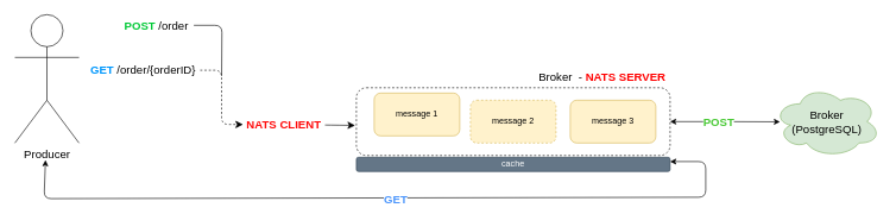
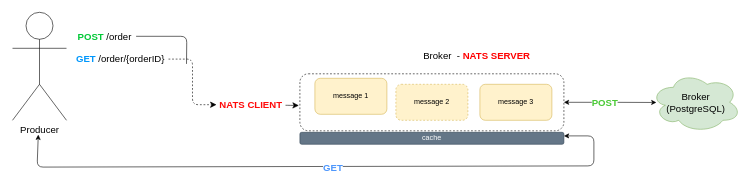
  <mxCell id="0" />
  <mxCell id="1" parent="0" />
  <mxCell id="2" style="edgeStyle=orthogonalEdgeStyle;rounded=1;orthogonalLoop=1;jettySize=auto;html=1;exitX=1;exitY=0.5;exitDx=0;exitDy=0;entryX=0;entryY=0.5;entryDx=0;entryDy=0;fontSize=12;startSize=8;endSize=8;dashed=1;" parent="1" source="3" target="16" edge="1"><mxGeometry relative="1" as="geometry" /></mxCell>
  <mxCell id="3" value="&lt;font style=&quot;font-size: 16px;&quot;&gt;&lt;font color=&quot;#0097fc&quot; style=&quot;font-weight: bold; font-size: 16px;&quot;&gt;GET&lt;/font&gt;&lt;font style=&quot;font-weight: bold; font-size: 16px;&quot; color=&quot;#02c937&quot;&gt;&amp;nbsp;&lt;/font&gt;/order/{orderID}&lt;/font&gt;" style="text;html=1;strokeColor=none;fillColor=none;align=center;verticalAlign=middle;whiteSpace=wrap;rounded=0;" parent="1" vertex="1"><mxGeometry x="120" y="83" width="160" height="30" as="geometry" /></mxCell>
  <mxCell id="4" value="message 1" style="rounded=1;whiteSpace=wrap;html=1;fillColor=#fff2cc;strokeColor=#d6b656;" parent="1" vertex="1"><mxGeometry x="524" y="130" width="120" height="60" as="geometry" /></mxCell>
  <mxCell id="5" value="message 2" style="rounded=1;whiteSpace=wrap;html=1;fillColor=#fff2cc;strokeColor=#d6b656;dashed=1;" parent="1" vertex="1"><mxGeometry x="659" y="140" width="120" height="60" as="geometry" /></mxCell>
  <mxCell id="6" value="message 3" style="rounded=1;whiteSpace=wrap;html=1;fillColor=#fff2cc;strokeColor=#d6b656;" parent="1" vertex="1"><mxGeometry x="799" y="140" width="120" height="60" as="geometry" /></mxCell>
- <mxCell id="7" value="&lt;font style=&quot;font-size: 16px;&quot;&gt;Broker&amp;nbsp; - &lt;b&gt;&lt;font color=&quot;#ff0000&quot;&gt;NATS SERVER&lt;/font&gt;&lt;/b&gt;&lt;/font&gt;" style="text;strokeColor=none;fillColor=none;align=center;verticalAlign=middle;spacingLeft=4;spacingRight=4;overflow=hidden;points=[[0,0.5],[1,0.5]];portConstraint=eastwest;rotatable=0;whiteSpace=wrap;html=1;" parent="1" vertex="1"><mxGeometry x="749" y="92.5" width="190" height="30" as="geometry" /></mxCell>
+ <mxCell id="7" value="&lt;font style=&quot;font-size: 16px;&quot;&gt;Broker&amp;nbsp; - &lt;b&gt;&lt;font color=&quot;#ff0000&quot;&gt;NATS SERVER&lt;/font&gt;&lt;/b&gt;&lt;/font&gt;" style="text;strokeColor=none;fillColor=none;align=center;verticalAlign=middle;spacingLeft=4;spacingRight=4;overflow=hidden;points=[[0,0.5],[1,0.5]];portConstraint=eastwest;rotatable=0;whiteSpace=wrap;html=1;" parent="1" vertex="1"><mxGeometry x="699" y="77.5" width="190" height="30" as="geometry" /></mxCell>
  <mxCell id="8" style="edgeStyle=orthogonalEdgeStyle;rounded=0;orthogonalLoop=1;jettySize=auto;html=1;jumpSize=4;startSize=6;startArrow=classic;startFill=1;entryX=0.061;entryY=0.503;entryDx=0;entryDy=0;entryPerimeter=0;" parent="1" source="10" target="11" edge="1"><mxGeometry relative="1" as="geometry" /></mxCell>
  <mxCell id="9" value="POST" style="edgeLabel;html=1;align=center;verticalAlign=middle;resizable=0;points=[];fontSize=16;fontStyle=1;fontColor=#4ac936;" parent="8" vertex="1" connectable="0"><mxGeometry x="-0.279" y="-1" relative="1" as="geometry"><mxPoint x="11" y="-1" as="offset" /></mxGeometry></mxCell>
  <mxCell id="10" value="" style="rounded=1;whiteSpace=wrap;html=1;glass=0;fillColor=none;dashed=1;" parent="1" vertex="1"><mxGeometry x="499" y="122.5" width="440" height="95" as="geometry" /></mxCell>
  <mxCell id="11" value="&lt;font style=&quot;font-size: 16px;&quot;&gt;Broker&lt;br&gt;(PostgreSQL)&lt;/font&gt;" style="ellipse;shape=cloud;whiteSpace=wrap;html=1;fillColor=#d5e8d4;strokeColor=#82b366;" parent="1" vertex="1"><mxGeometry x="1084" y="120" width="150" height="100" as="geometry" /></mxCell>
  <mxCell id="12" value="&lt;font style=&quot;font-size: 16px;&quot;&gt;Producer&lt;/font&gt;" style="shape=umlActor;verticalLabelPosition=bottom;verticalAlign=top;html=1;outlineConnect=0;" parent="1" vertex="1"><mxGeometry x="20" y="20" width="90" height="180" as="geometry" /></mxCell>
  <mxCell id="13" value="cache" style="rounded=1;whiteSpace=wrap;html=1;fillColor=#647687;fontColor=#ffffff;strokeColor=#314354;" parent="1" vertex="1"><mxGeometry x="499" y="220" width="440" height="20" as="geometry" /></mxCell>
  <mxCell id="14" value="" style="endArrow=classic;html=1;rounded=1;exitX=1;exitY=0.5;exitDx=0;exitDy=0;startArrow=classic;startFill=1;" parent="1" edge="1"><mxGeometry width="50" height="50" relative="1" as="geometry"><mxPoint x="939" y="226" as="sourcePoint" /><mxPoint x="63" y="224" as="targetPoint" /><Array as="points"><mxPoint x="989" y="226" /><mxPoint x="989" y="276" /><mxPoint x="61" y="278" /></Array></mxGeometry></mxCell>
  <mxCell id="15" value="GET" style="edgeLabel;html=1;align=center;verticalAlign=middle;resizable=0;points=[];fontSize=16;fontStyle=1;fontColor=#4e97fc;" parent="14" vertex="1" connectable="0"><mxGeometry x="-0.01" y="2" relative="1" as="geometry"><mxPoint as="offset" /></mxGeometry></mxCell>
- <mxCell id="16" value="&lt;span style=&quot;font-size: 16px;&quot;&gt;&lt;b style=&quot;&quot;&gt;&lt;font color=&quot;#ff0a0a&quot;&gt;NATS CLIENT&lt;/font&gt;&lt;/b&gt;&lt;/span&gt;" style="text;html=1;strokeColor=none;fillColor=none;align=center;verticalAlign=middle;whiteSpace=wrap;rounded=0;" parent="1" vertex="1"><mxGeometry x="340" y="159" width="115" height="30" as="geometry" /></mxCell>
- <mxCell id="17" value="&lt;font style=&quot;font-size: 16px;&quot;&gt;&lt;font style=&quot;font-weight: bold; font-size: 16px;&quot; color=&quot;#02c937&quot;&gt;POST&amp;nbsp;&lt;/font&gt;/order&amp;nbsp;&lt;/font&gt;" style="text;html=1;strokeColor=none;fillColor=none;align=center;verticalAlign=middle;whiteSpace=wrap;rounded=0;" parent="1" vertex="1"><mxGeometry x="171" y="20" width="100" height="30" as="geometry" /></mxCell>
+ <mxCell id="16" value="&lt;span style=&quot;font-size: 16px;&quot;&gt;&lt;b style=&quot;&quot;&gt;&lt;font color=&quot;#ff0a0a&quot;&gt;NATS CLIENT&lt;/font&gt;&lt;/b&gt;&lt;/span&gt;" style="text;html=1;strokeColor=none;fillColor=none;align=center;verticalAlign=middle;whiteSpace=wrap;rounded=0;" parent="1" vertex="1"><mxGeometry x="360" y="159" width="115" height="30" as="geometry" /></mxCell>
+ <mxCell id="17" value="&lt;font style=&quot;font-size: 16px;&quot;&gt;&lt;font style=&quot;font-weight: bold; font-size: 16px;&quot; color=&quot;#02c937&quot;&gt;POST&amp;nbsp;&lt;/font&gt;/order&amp;nbsp;&lt;/font&gt;" style="text;html=1;strokeColor=none;fillColor=none;align=center;verticalAlign=middle;whiteSpace=wrap;rounded=0;" parent="1" vertex="1"><mxGeometry x="126" y="45" width="100" height="30" as="geometry" /></mxCell>
  <mxCell id="18" style="edgeStyle=none;curved=1;rounded=0;orthogonalLoop=1;jettySize=auto;html=1;entryX=-0.004;entryY=0.556;entryDx=0;entryDy=0;entryPerimeter=0;fontSize=12;startSize=8;endSize=8;" parent="1" source="16" target="10" edge="1"><mxGeometry relative="1" as="geometry" /></mxCell>
  <mxCell id="19" value="" style="endArrow=none;html=1;rounded=1;fontSize=12;startSize=8;endSize=8;exitX=1;exitY=0.5;exitDx=0;exitDy=0;edgeStyle=orthogonalEdgeStyle;endFill=0;" parent="1" source="17" edge="1"><mxGeometry width="50" height="50" relative="1" as="geometry"><mxPoint x="249" y="180" as="sourcePoint" /><mxPoint x="310" y="106" as="targetPoint" /></mxGeometry></mxCell>
